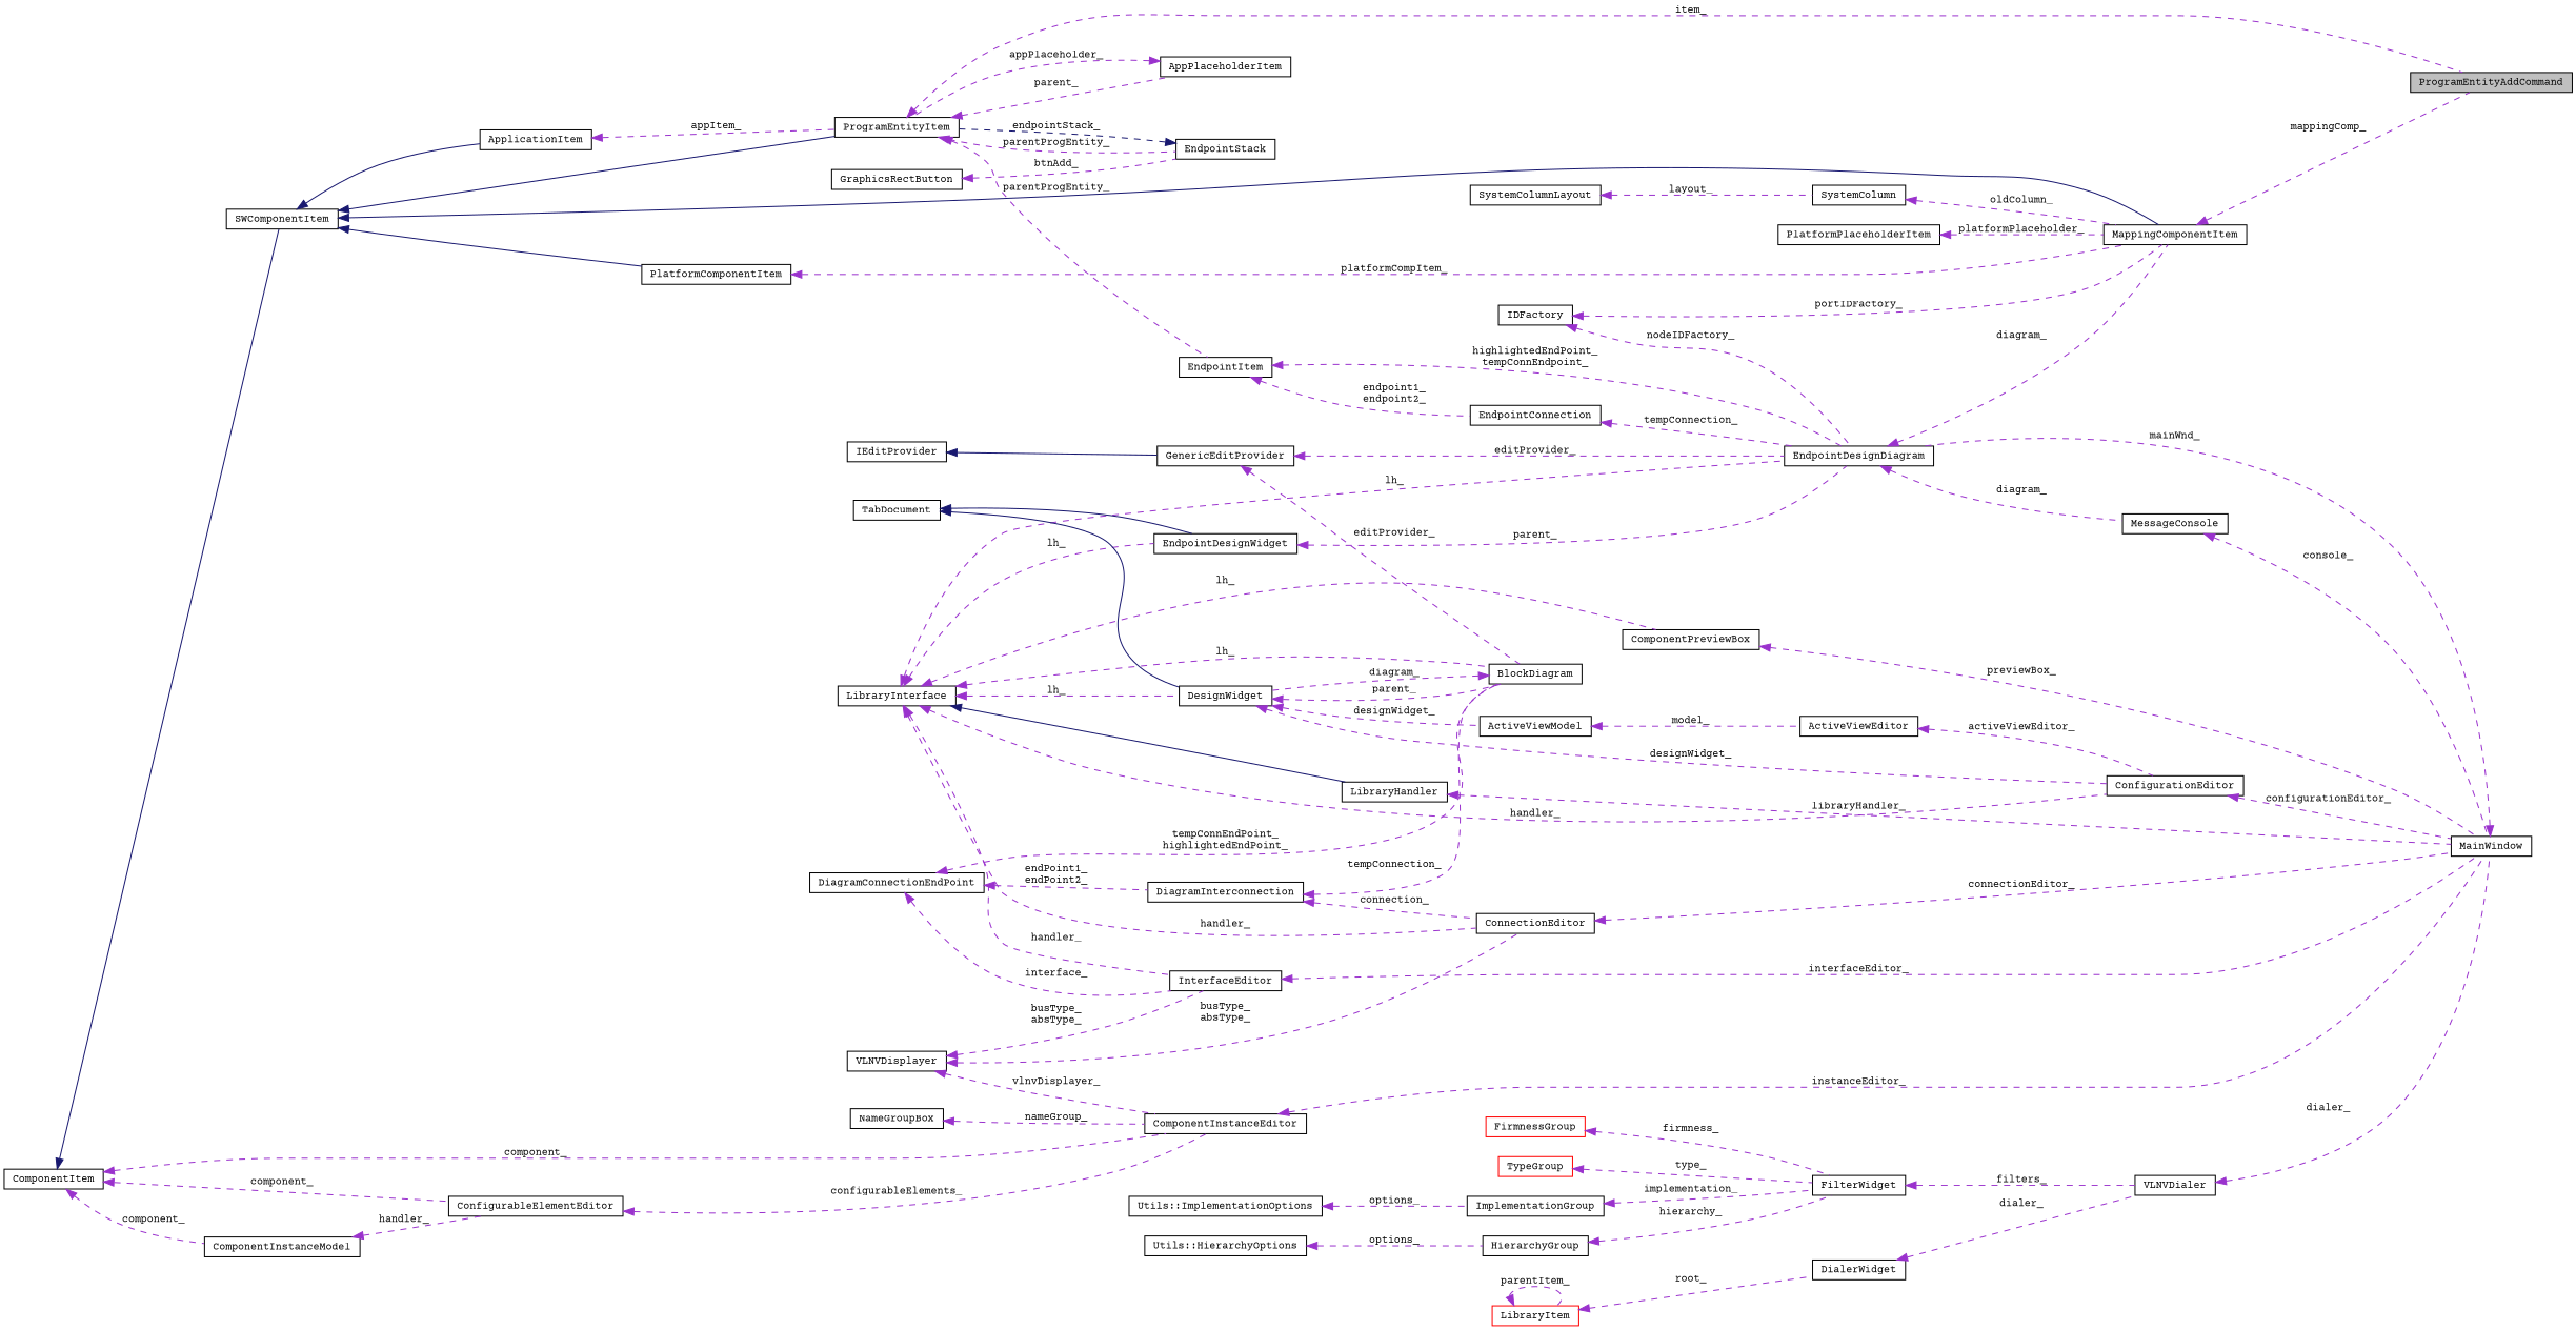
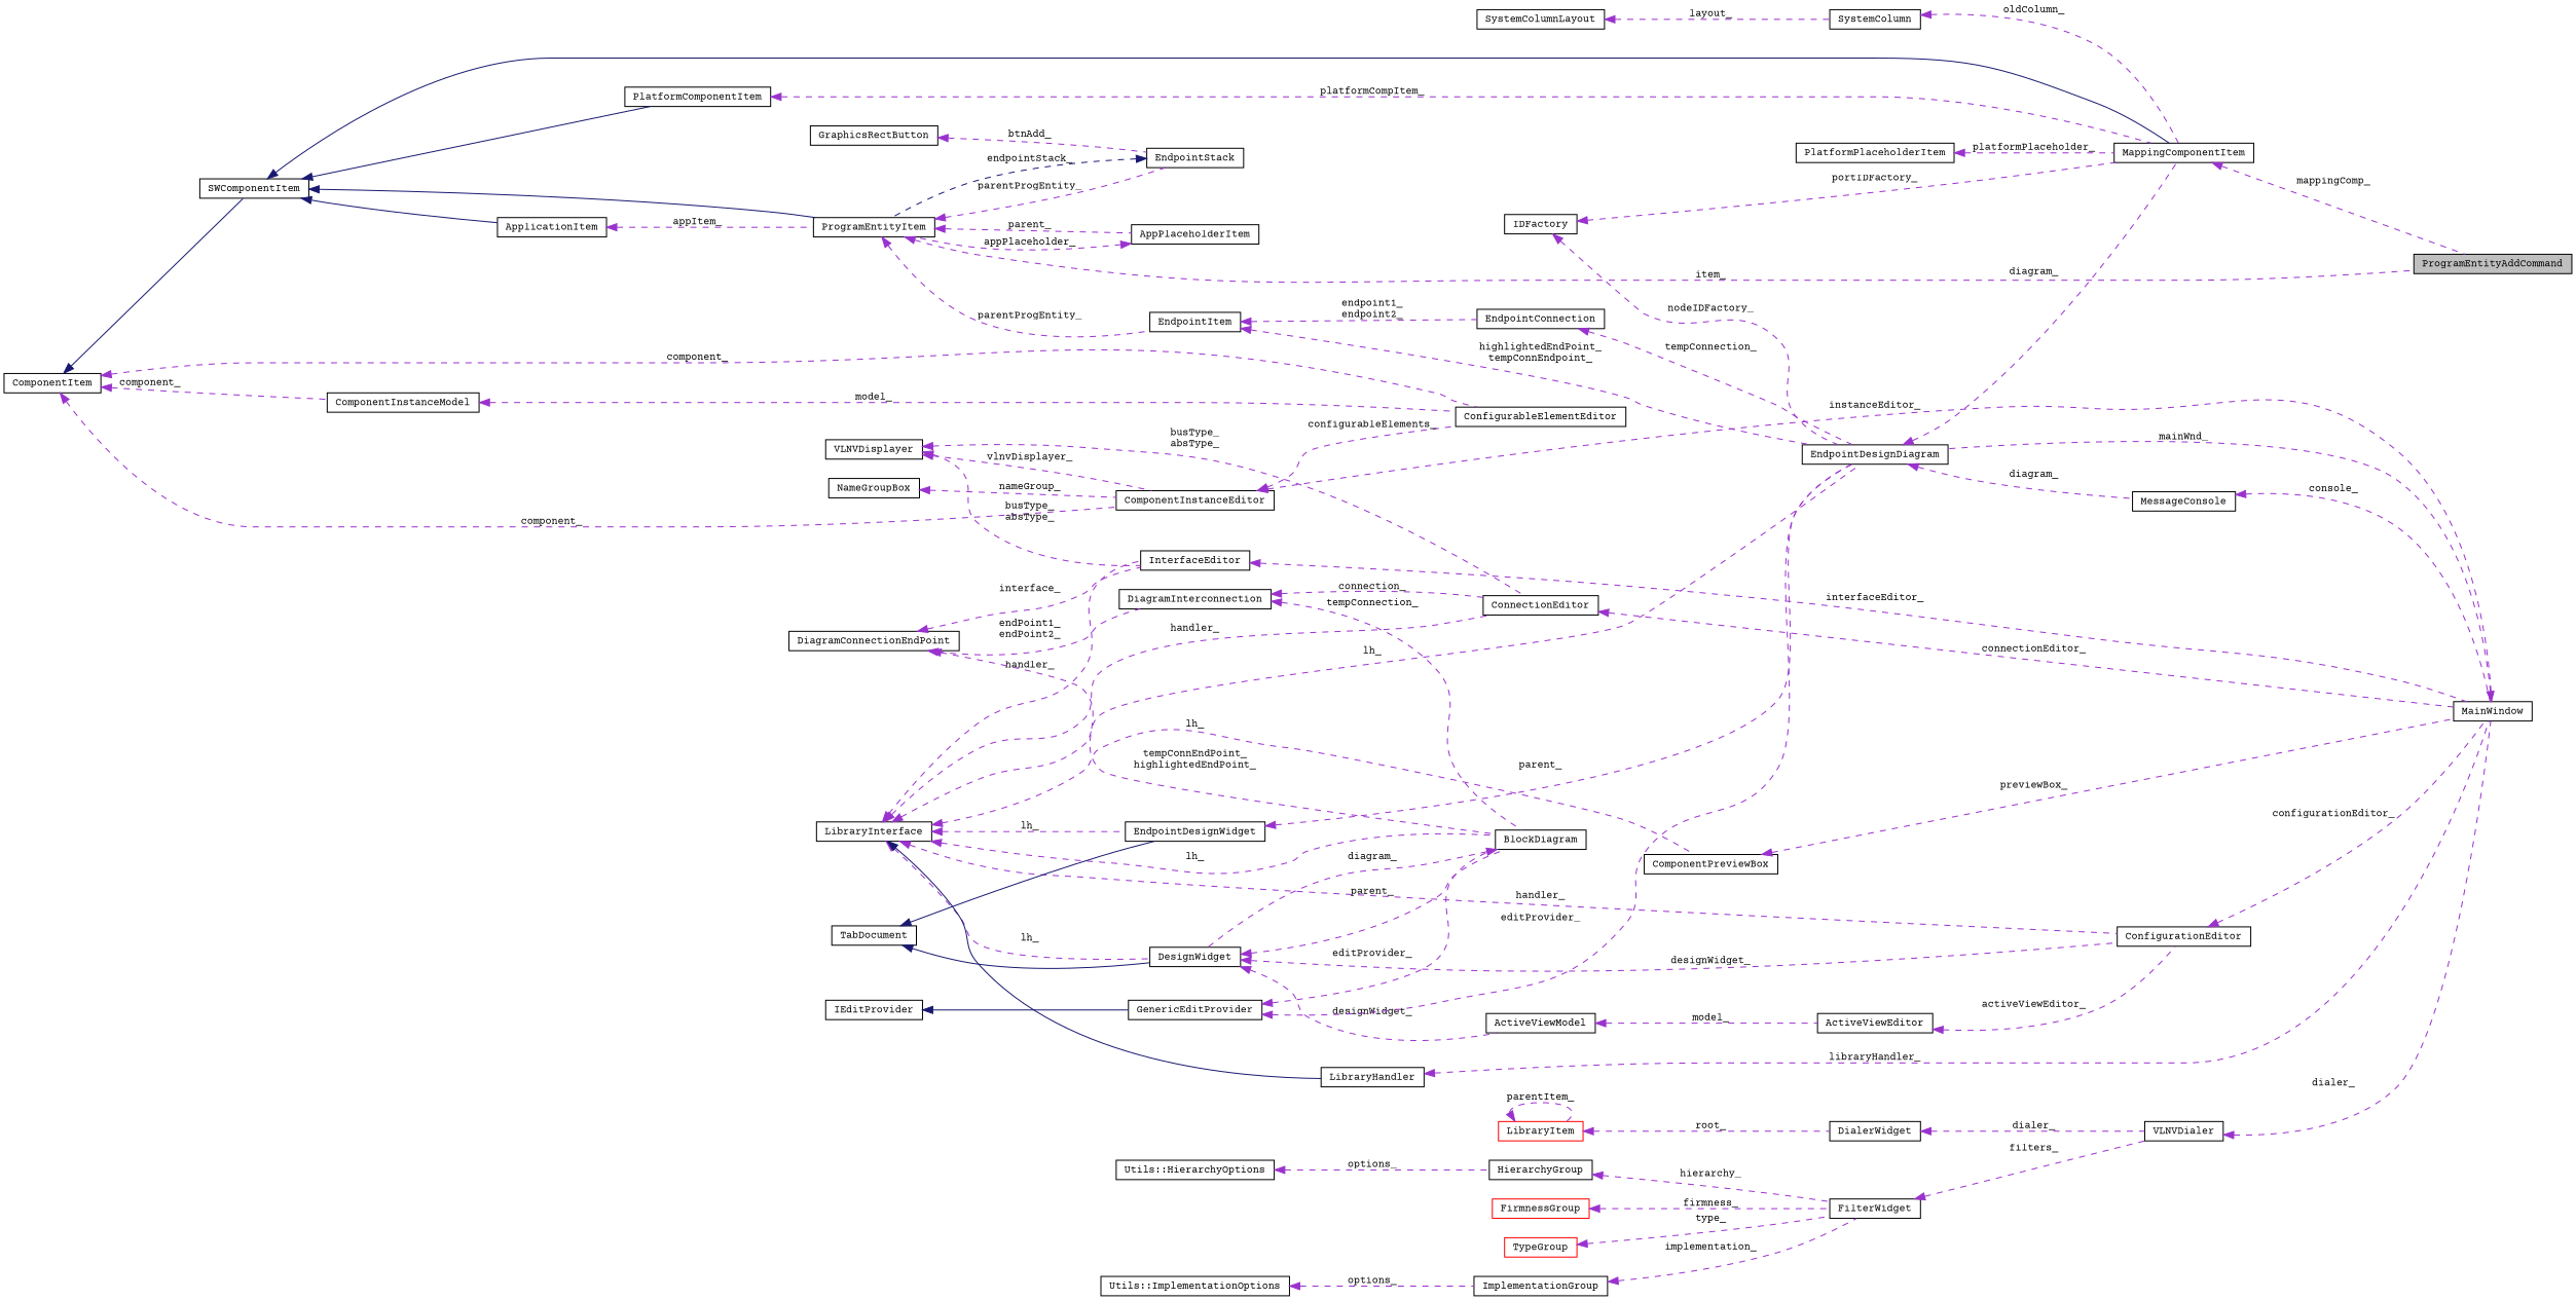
  digraph {
    fontname="Courier Prime"
    rankdir=LR
    node [color=black fontname="Courier Prime" fontsize=10 shape=record]
    edge [color=darkorchid3 dir=back fontname="Courier Prime" fontsize=10 labelfontname=FreeSans labelfontsize=10 style=dashed]
    n1 [fillcolor=grey75 fontcolor=black height=0.2 label=ProgramEntityAddCommand style=filled width=0.4]
    n2 [height=0.2 label=ProgramEntityItem width=0.4]
    n3 [height=0.2 label=AppPlaceholderItem width=0.4]
    n4 [height=0.2 label=EndpointStack width=0.4]
    n5 [height=0.2 label=EndpointItem width=0.4]
    n6 [height=0.2 label=EndpointDesignDiagram width=0.4]
    n7 [height=0.2 label=EndpointConnection width=0.4]
    n8 [height=0.2 label=SWComponentItem width=0.4]
    n9 [height=0.2 label=ApplicationItem width=0.4]
    n10 [height=0.2 label=MappingComponentItem width=0.4]
    n11 [height=0.2 label=PlatformComponentItem width=0.4]
    n12 [height=0.2 label=ComponentItem width=0.4]
    n13 [height=0.2 label=ComponentInstanceEditor width=0.4]
    n14 [height=0.2 label=ConfigurableElementEditor width=0.4]
    n15 [height=0.2 label=ComponentInstanceModel width=0.4]
    n16 [height=0.2 label=MainWindow width=0.4]
    n17 [height=0.2 label=GraphicsRectButton width=0.4]
    n18 [height=0.2 label=IDFactory width=0.4]
    n19 [height=0.2 label=MessageConsole width=0.4]
    n20 [height=0.2 label=EndpointDesignWidget width=0.4]
    n21 [height=0.2 label=LibraryInterface width=0.4]
    n22 [height=0.2 label=ConfigurationEditor width=0.4]
    n23 [height=0.2 label=DesignWidget width=0.4]
    n24 [height=0.2 label=BlockDiagram width=0.4]
    n25 [height=0.2 label=ConnectionEditor width=0.4]
    n26 [height=0.2 label=LibraryHandler width=0.4]
    n27 [height=0.2 label=InterfaceEditor width=0.4]
    n28 [height=0.2 label=ComponentPreviewBox width=0.4]
    n29 [height=0.2 label=ActiveViewModel width=0.4]
    n30 [height=0.2 label=TabDocument width=0.4]
    n31 [height=0.2 label=GenericEditProvider width=0.4]
    n32 [height=0.2 label=IEditProvider width=0.4]
    n33 [height=0.2 label=VLNVDialer width=0.4]
    n34 [height=0.2 label=FilterWidget width=0.4]
    n35 [height=0.2 label=ImplementationGroup width=0.4]
    n36 [height=0.2 label="Utils::ImplementationOptions" width=0.4]
    n37 [height=0.2 label=HierarchyGroup width=0.4]
    n38 [height=0.2 label="Utils::HierarchyOptions" width=0.4]
    n39 [color=red height=0.2 label=FirmnessGroup width=0.4]
    n40 [color=red height=0.2 label=TypeGroup width=0.4]
    n41 [height=0.2 label=DialerWidget width=0.4]
    n42 [color=red height=0.2 label=LibraryItem width=0.4]
    n43 [height=0.2 label=ActiveViewEditor width=0.4]
    n44 [height=0.2 label=DiagramInterconnection width=0.4]
    n45 [height=0.2 label=DiagramConnectionEndPoint width=0.4]
    n46 [height=0.2 label=VLNVDisplayer width=0.4]
    n47 [height=0.2 label=NameGroupBox width=0.4]
    n48 [height=0.2 label=PlatformPlaceholderItem width=0.4]
    n49 [height=0.2 label=SystemColumn width=0.4]
    n50 [height=0.2 label=SystemColumnLayout width=0.4]
    n2 -> n1 [label=item_]
    n2 -> n3 [label=parent_]
    n2 -> n4 [label=parentProgEntity_]
    n2 -> n5 [label=parentProgEntity_]
    n3 -> n2 [label=appPlaceholder_]
    n4 -> n2 [color=midnightblue label=endpointStack_]
    n5 -> n6 [label="highlightedEndPoint_\ntempConnEndpoint_"]
    n5 -> n7 [label="endpoint1_\nendpoint2_"]
    n6 -> n10 [label=diagram_]
    n6 -> n19 [label=diagram_]
    n7 -> n6 [label=tempConnection_]
    n8 -> n2 [color=midnightblue style=solid]
    n8 -> n9 [color=midnightblue style=solid]
    n8 -> n10 [color=midnightblue style=solid]
    n8 -> n11 [color=midnightblue style=solid]
    n9 -> n2 [label=appItem_]
    n10 -> n1 [label=mappingComp_]
    n11 -> n10 [label=platformCompItem_]
    n12 -> n8 [color=midnightblue style=solid]
    n12 -> n13 [label=component_]
    n12 -> n14 [label=component_]
    n12 -> n15 [label=component_]
    n13 -> n16 [label=instanceEditor_]
-   n14 -> n13 [label=configurableElements_]
-   n15 -> n14 [label=handler_]
+   n13 -> n14 [label=configurableElements_]
+   n15 -> n14 [label=model_]
    n16 -> n6 [label=mainWnd_]
    n17 -> n4 [label=btnAdd_]
    n18 -> n6 [label=nodeIDFactory_]
    n18 -> n10 [label=portIDFactory_]
    n19 -> n16 [label=console_]
    n20 -> n6 [label=parent_]
    n21 -> n6 [label=lh_]
    n21 -> n20 [label=lh_]
    n21 -> n22 [label=handler_]
    n21 -> n23 [label=lh_]
    n21 -> n24 [label=lh_]
    n21 -> n25 [label=handler_]
    n21 -> n26 [color=midnightblue style=solid]
    n21 -> n27 [label=handler_]
    n21 -> n28 [label=lh_]
    n22 -> n16 [label=configurationEditor_]
    n23 -> n22 [label=designWidget_]
    n23 -> n24 [label=parent_]
    n23 -> n29 [label=designWidget_]
    n24 -> n23 [label=diagram_]
    n25 -> n16 [label=connectionEditor_]
    n26 -> n16 [label=libraryHandler_]
    n27 -> n16 [label=interfaceEditor_]
    n28 -> n16 [label=previewBox_]
    n29 -> n43 [label=model_]
    n30 -> n20 [color=midnightblue style=solid]
    n30 -> n23 [color=midnightblue style=solid]
    n31 -> n6 [label=editProvider_]
    n31 -> n24 [label=editProvider_]
    n32 -> n31 [color=midnightblue style=solid]
    n33 -> n16 [label=dialer_]
    n34 -> n33 [label=filters_]
    n35 -> n34 [label=implementation_]
    n36 -> n35 [label=options_]
    n37 -> n34 [label=hierarchy_]
    n38 -> n37 [label=options_]
    n39 -> n34 [label=firmness_]
    n40 -> n34 [label=type_]
    n41 -> n33 [label=dialer_]
    n42 -> n41 [label=root_]
    n42 -> n42 [label=parentItem_]
    n43 -> n22 [label=activeViewEditor_]
    n44 -> n24 [label=tempConnection_]
    n44 -> n25 [label=connection_]
    n45 -> n24 [label="tempConnEndPoint_\nhighlightedEndPoint_"]
    n45 -> n27 [label=interface_]
    n45 -> n44 [label="endPoint1_\nendPoint2_"]
    n46 -> n13 [label=vlnvDisplayer_]
    n46 -> n25 [label="busType_\nabsType_"]
    n46 -> n27 [label="busType_\nabsType_"]
    n47 -> n13 [label=nameGroup_]
    n48 -> n10 [label=platformPlaceholder_]
    n49 -> n10 [label=oldColumn_]
    n50 -> n49 [label=layout_]
  }
